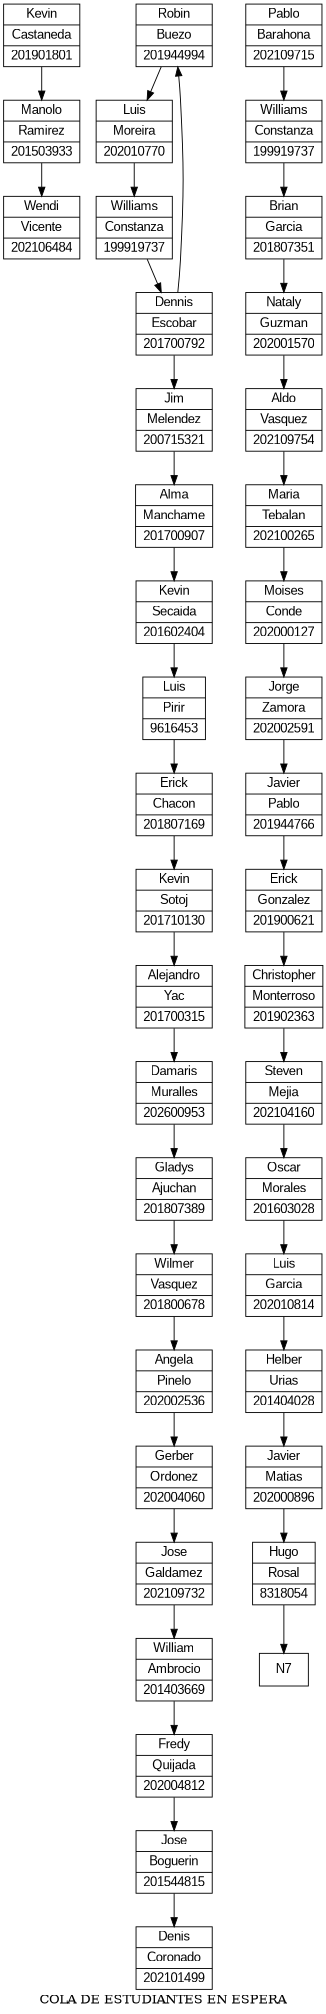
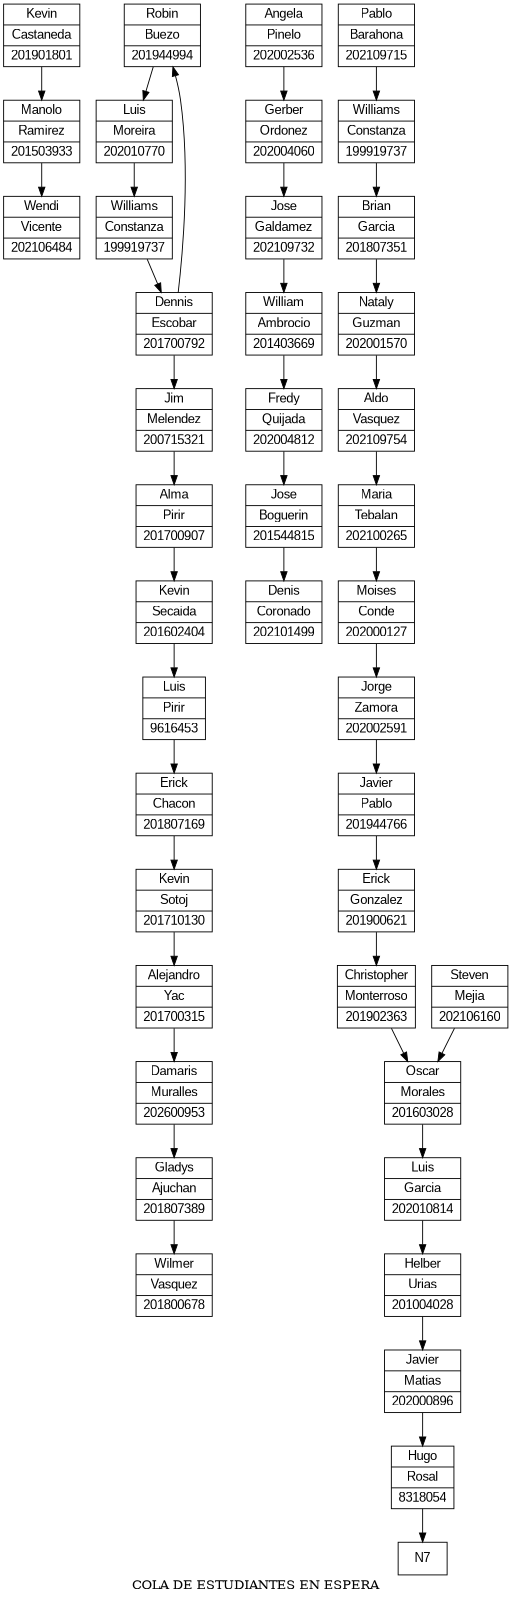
  digraph {
    label="COLA DE ESTUDIANTES EN ESPERA"
    rankdir=TB
    node [fontname=Arial shape=record]
    n1 [label="{Kevin|Castaneda|201901801}"]
    n2 [label="{Manolo|Ramirez|201503933}"]
    n3 [label="{Wendi|Vicente|202106484}"]
    n4 [label="{Robin|Buezo|201944994}"]
    n5 [label="{Luis|Moreira|202010770}"]
    n6 [label="{Williams|Constanza|199919737}"]
    n7 [label="{Dennis|Escobar|201700792}"]
    n8 [label="{Jim|Melendez|200715321}"]
-   n9 [label="{Alma|Manchame|201700907}"]
+   n9 [label="{Alma|Pirir|201700907}"]
    n10 [label="{Kevin|Secaida|201602404}"]
    n11 [label="{Luis|Pirir|9616453}"]
    n12 [label="{Erick|Chacon|201807169}"]
    n13 [label="{Kevin|Sotoj|201710130}"]
    n14 [label="{Alejandro|Yac|201700315}"]
    n15 [label="{Damaris|Muralles|202600953}"]
    n16 [label="{Gladys|Ajuchan|201807389}"]
    n17 [label="{Wilmer|Vasquez|201800678}"]
    n18 [label="{Angela|Pinelo|202002536}"]
    n19 [label="{Gerber|Ordonez|202004060}"]
    n20 [label="{Jose|Galdamez|202109732}"]
    n21 [label="{William|Ambrocio|201403669}"]
    n22 [label="{Fredy|Quijada|202004812}"]
    n23 [label="{Jose|Boguerin|201544815}"]
    n24 [label="{Denis|Coronado|202101499}"]
    n25 [label="{Pablo|Barahona|202109715}"]
    n26 [label="{Williams|Constanza|199919737}"]
    n27 [label="{Brian|Garcia|201807351}"]
    n28 [label="{Nataly|Guzman|202001570}"]
    n29 [label="{Aldo|Vasquez|202109754}"]
    n30 [label="{Maria|Tebalan|202100265}"]
    n31 [label="{Moises|Conde|202000127}"]
    n32 [label="{Jorge|Zamora|202002591}"]
    n33 [label="{Javier|Pablo|201944766}"]
    n34 [label="{Erick|Gonzalez|201900621}"]
    n35 [label="{Christopher|Monterroso|201902363}"]
-   n36 [label="{Steven|Mejia|202104160}"]
+   n36 [label="{Steven|Mejia|202106160}"]
    n37 [label="{Oscar|Morales|201603028}"]
    n38 [label="{Luis|Garcia|202010814}"]
-   n39 [label="{Helber|Urias|201404028}"]
+   n39 [label="{Helber|Urias|201004028}"]
    n40 [label="{Javier|Matias|202000896}"]
    n41 [label="{Hugo|Rosal|8318054}"]
    n42 [label=N7]
    n1 -> n2
    n2 -> n3
    n4 -> n5
    n5 -> n6
    n6 -> n7
    n7 -> n4
    n7 -> n8
    n8 -> n9
    n9 -> n10
    n10 -> n11
    n11 -> n12
    n12 -> n13
    n13 -> n14
    n14 -> n15
    n15 -> n16
    n16 -> n17
-   n17 -> n18
    n18 -> n19
    n19 -> n20
    n20 -> n21
    n21 -> n22
    n22 -> n23
    n23 -> n24
    n25 -> n26
    n26 -> n27
    n27 -> n28
    n28 -> n29
    n29 -> n30
    n30 -> n31
    n31 -> n32
    n32 -> n33
    n33 -> n34
    n34 -> n35
-   n35 -> n36
+   n35 -> n37
    n36 -> n37
    n37 -> n38
    n38 -> n39
    n39 -> n40
    n40 -> n41
    n41 -> n42
  }
